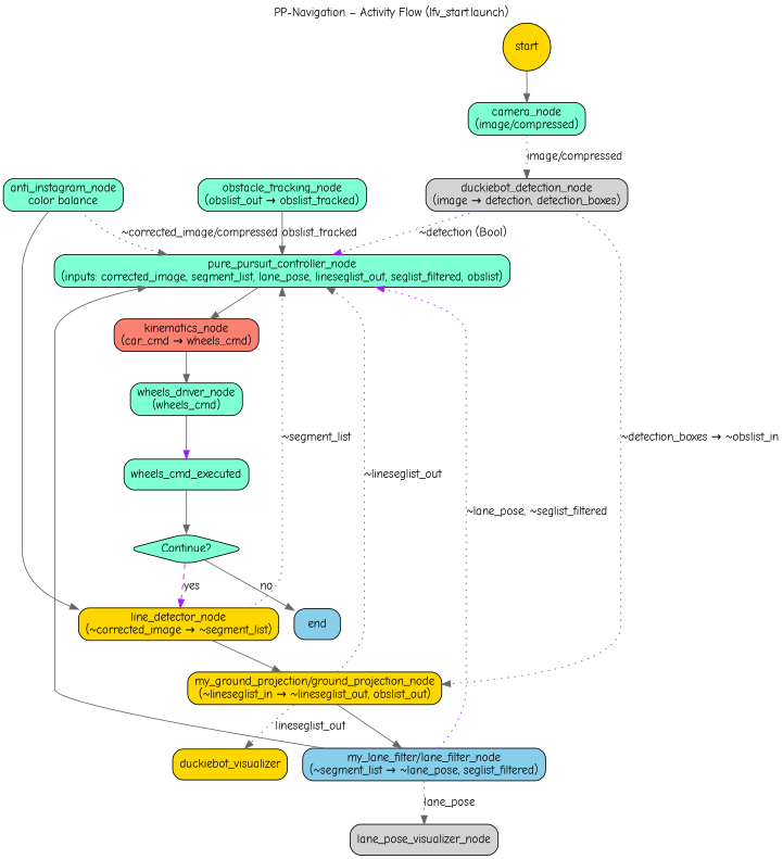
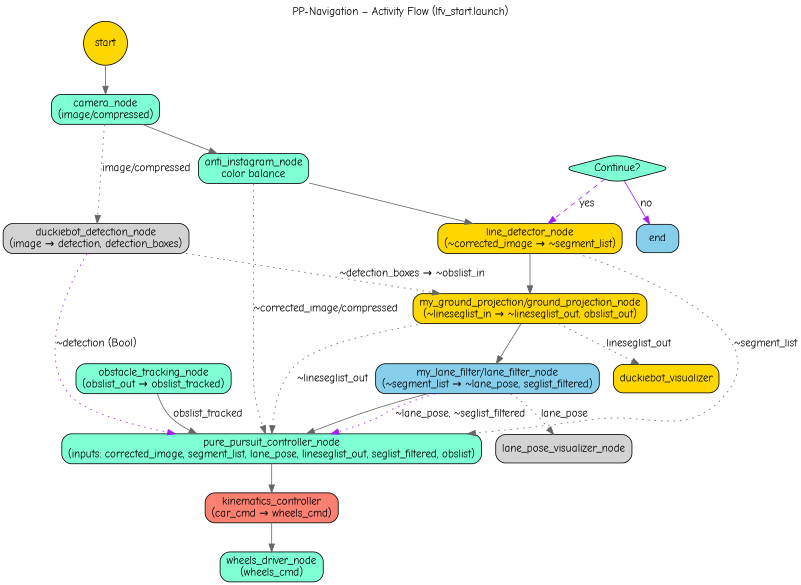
  digraph {
    fontname="Comic Neue"
    label="PP-Navigation – Activity Flow (lfv_start.launch)"
    labelloc=t
    rankdir=TB
    node [fillcolor=aquamarine fontname="Comic Neue" shape=box style="rounded,filled"]
    edge [color=gray40 fontname="Comic Neue"]
    n1 [fillcolor=gold label=start shape=circle]
    n2 [label="camera_node\n(image/compressed)"]
    n3 [label="anti_instagram_node\ncolor balance"]
    n4 [fillcolor=lightgrey label="duckiebot_detection_node\n(image → detection, detection_boxes)"]
    n5 [fillcolor=gold label="line_detector_node\n(~corrected_image → ~segment_list)"]
    n6 [label="pure_pursuit_controller_node\n(inputs: corrected_image, segment_list, lane_pose, lineseglist_out, seglist_filtered, obslist)"]
    n7 [fillcolor=gold label="my_ground_projection/ground_projection_node\n(~lineseglist_in → ~lineseglist_out, obslist_out)"]
-   n8 [fillcolor=salmon label="kinematics_node\n(car_cmd → wheels_cmd)"]
+   n8 [fillcolor=salmon label="kinematics_controller\n(car_cmd → wheels_cmd)"]
    n9 [fillcolor=skyblue label="my_lane_filter/lane_filter_node\n(~segment_list → ~lane_pose, seglist_filtered)"]
    n10 [fillcolor=gold label=duckiebot_visualizer]
    n11 [fillcolor=lightgrey label=lane_pose_visualizer_node]
    n12 [label="obstacle_tracking_node\n(obslist_out → obslist_tracked)"]
    n13 [label="wheels_driver_node\n(wheels_cmd)"]
-   n14 [label=wheels_cmd_executed]
    n15 [label="Continue?" shape=diamond]
    end [fillcolor=skyblue]
    n1 -> n2
+   n2 -> n3
    n2 -> n4 [label="image/compressed" style=dotted]
    n3 -> n5
    n3 -> n6 [label="~corrected_image/compressed" style=dotted]
    n4 -> n6 [color=purple label="~detection (Bool)" style=dotted]
    n4 -> n7 [label="~detection_boxes → ~obslist_in" style=dotted]
    n5 -> n6 [label="~segment_list" style=dotted]
    n5 -> n7
    n6 -> n8
    n7 -> n6 [label="~lineseglist_out" style=dotted]
    n7 -> n9
    n7 -> n10 [label=lineseglist_out style=dotted]
    n8 -> n13
    n9 -> n6
    n9 -> n6 [color=purple label="~lane_pose, ~seglist_filtered" style=dotted]
    n9 -> n11 [label=lane_pose style=dotted]
    n12 -> n6 [label=obslist_tracked]
-   n13 -> n14 [color=purple]
-   n14 -> n15
    n15 -> n5 [color=purple label=yes style=dashed]
-   n15 -> end [label=no]
+   n15 -> end [color=purple label=no]
  }
